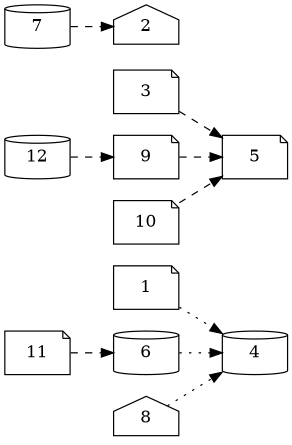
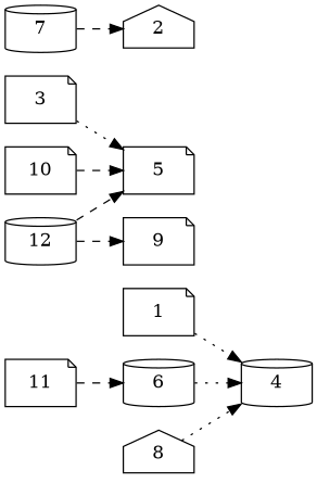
  digraph {
    rankdir=LR
    node [shape=note]
    edge [style=dashed]
    4 [shape=cylinder]
    1
    3
    5
    6 [shape=cylinder]
    7 [shape=cylinder]
    2 [shape=house]
    8 [shape=house]
    9
    10
    11
    12 [shape=cylinder]
    1 -> 4 [style=dotted]
-   3 -> 5
+   3 -> 5 [style=dotted]
    6 -> 4 [style=dotted]
    7 -> 2
    8 -> 4 [style=dotted]
-   9 -> 5
+   12 -> 5
    10 -> 5
    11 -> 6
    12 -> 9
  }
